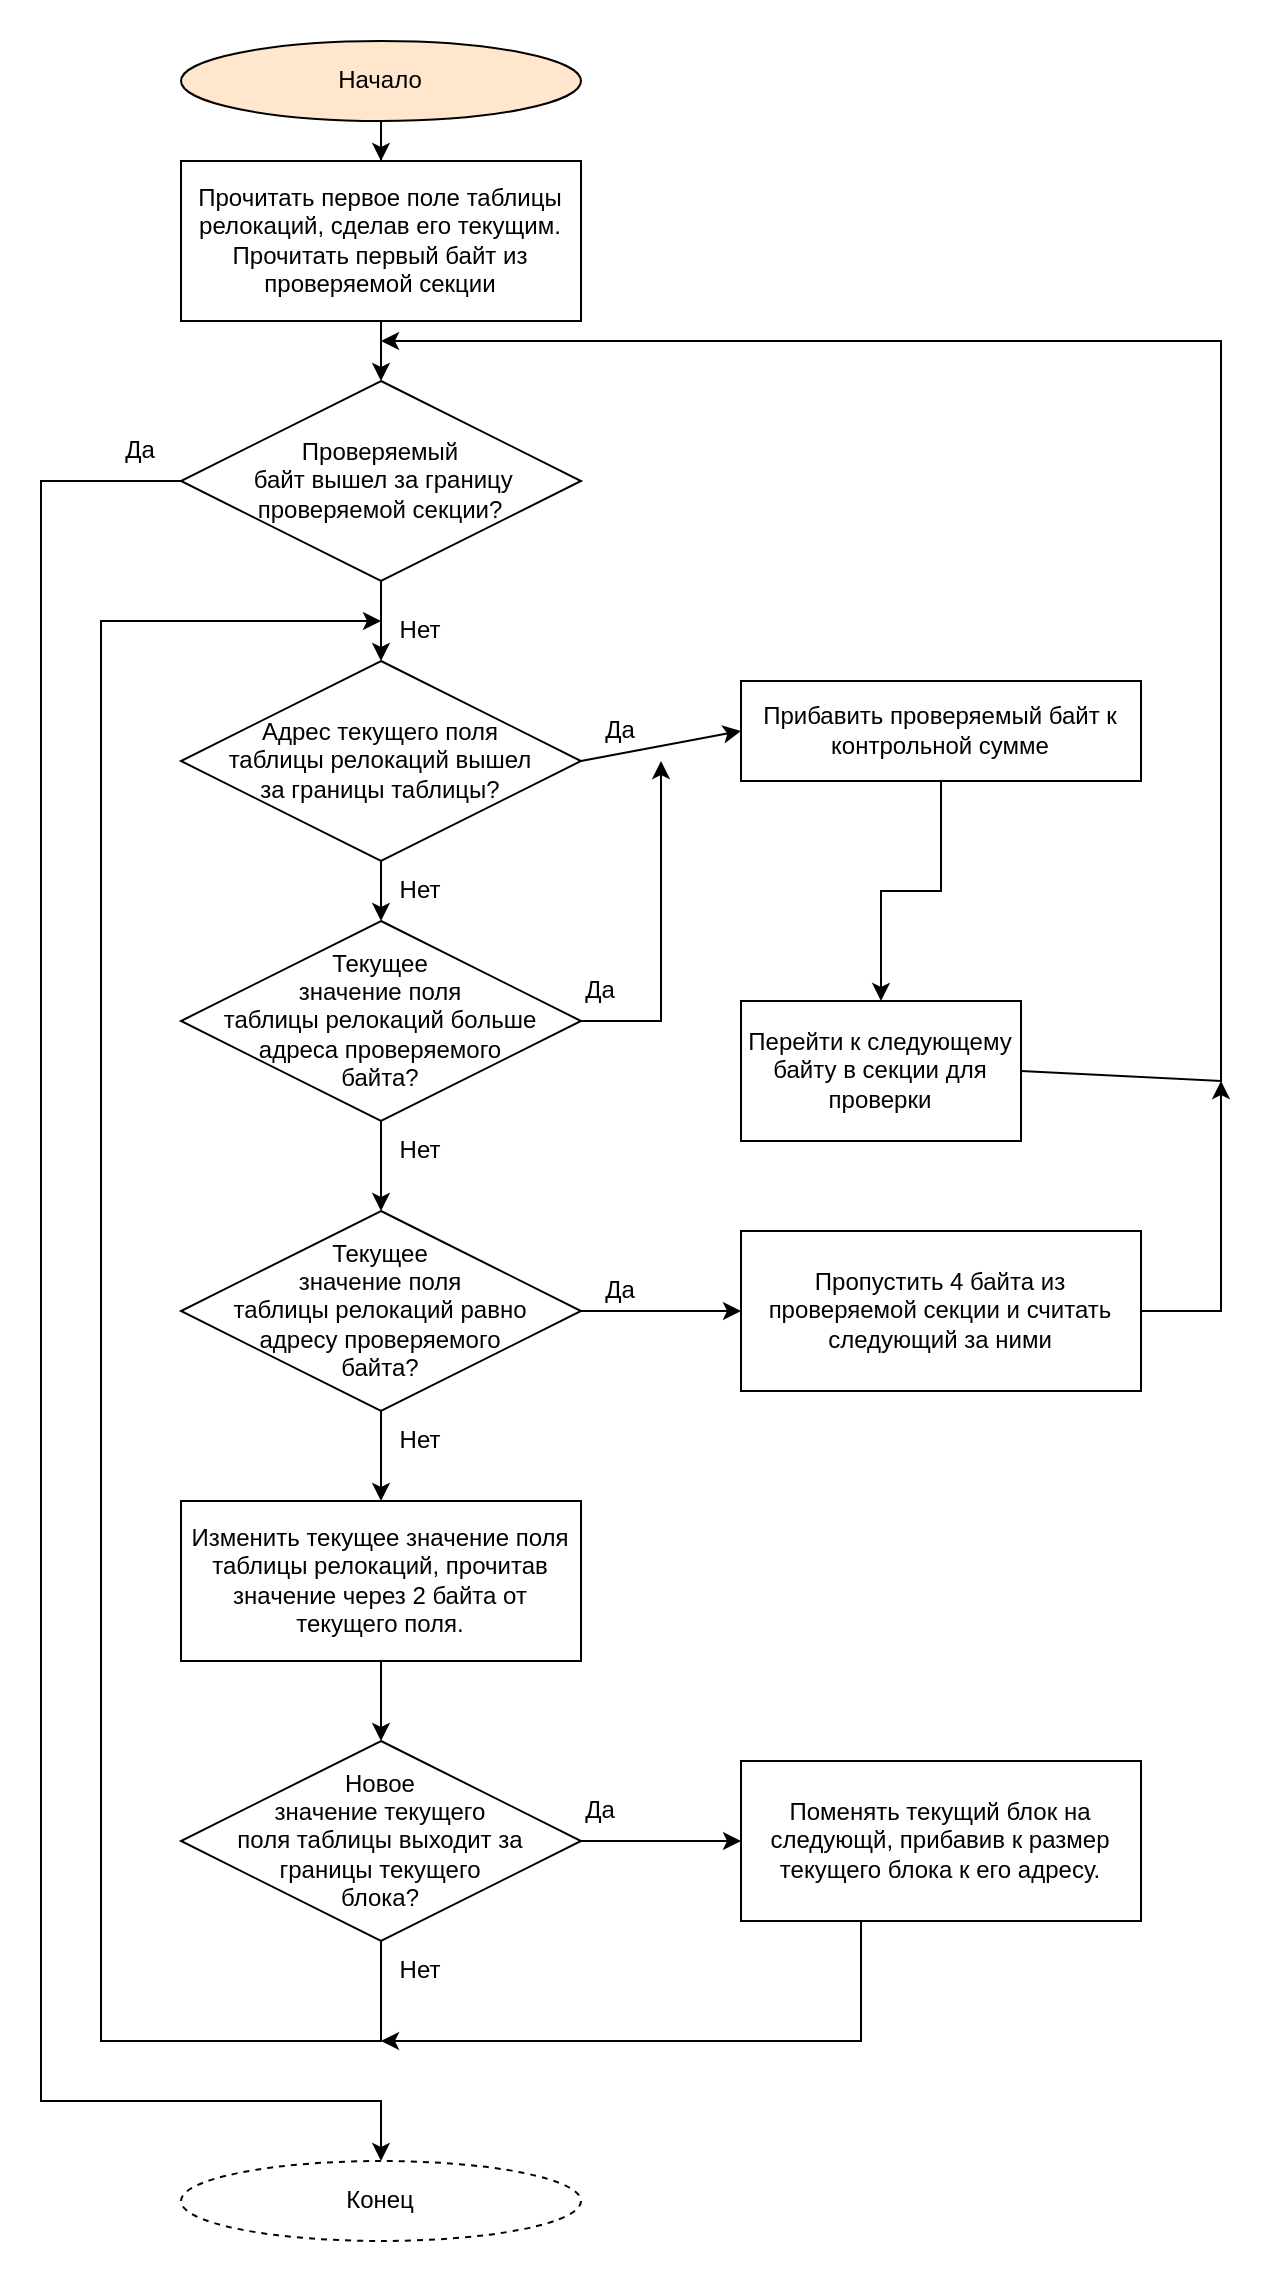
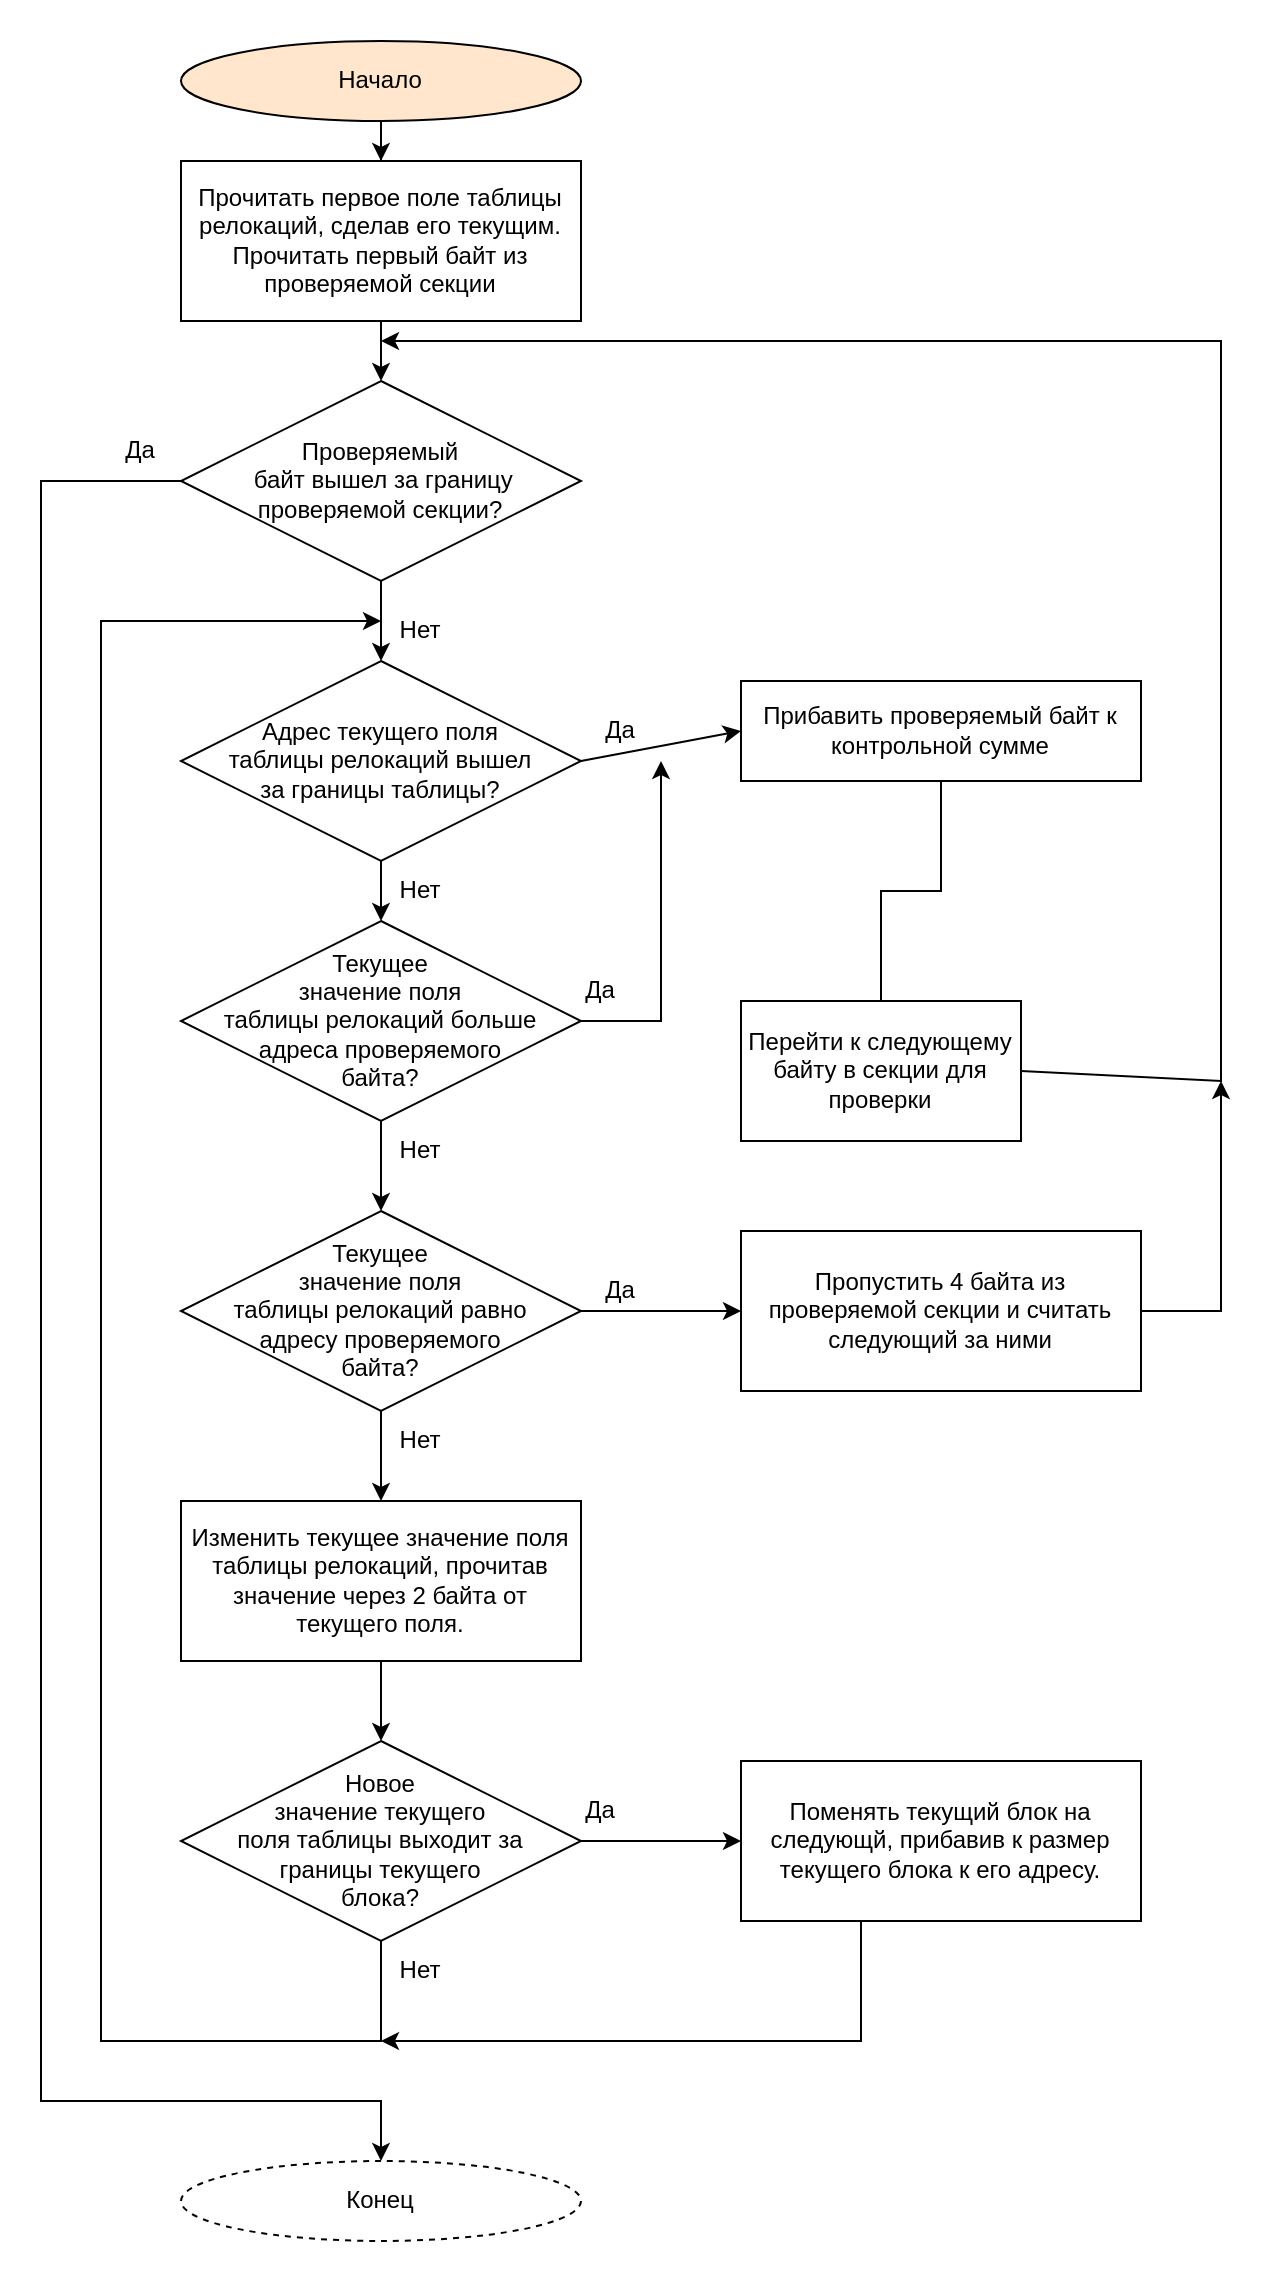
  <mxCell id="0" />
  <mxCell id="1" parent="0" />
  <mxCell id="2" value="" style="edgeStyle=orthogonalEdgeStyle;rounded=0;orthogonalLoop=1;jettySize=auto;html=1;" edge="1" parent="1" source="3" target="7"><mxGeometry relative="1" as="geometry" /></mxCell>
  <mxCell id="3" value="Адрес текущего поля &lt;br&gt;таблицы релокаций вышел &lt;br&gt;за границы таблицы?" style="rhombus;whiteSpace=wrap;html=1;" parent="1" vertex="1"><mxGeometry x="90" y="330" width="200" height="100" as="geometry" /></mxCell>
  <mxCell id="4" style="edgeStyle=orthogonalEdgeStyle;rounded=0;orthogonalLoop=1;jettySize=auto;html=1;entryX=0.5;entryY=0;entryDx=0;entryDy=0;" edge="1" parent="1" source="5" target="11"><mxGeometry relative="1" as="geometry" /></mxCell>
  <mxCell id="5" value="Текущее &lt;br&gt;значение поля &lt;br&gt;таблицы релокаций равно &lt;br&gt;адресу проверяемого &lt;br&gt;байта?" style="rhombus;whiteSpace=wrap;html=1;" parent="1" vertex="1"><mxGeometry x="90" y="605" width="200" height="100" as="geometry" /></mxCell>
  <mxCell id="6" value="" style="edgeStyle=orthogonalEdgeStyle;rounded=0;orthogonalLoop=1;jettySize=auto;html=1;" edge="1" parent="1" source="7" target="5"><mxGeometry relative="1" as="geometry" /></mxCell>
  <mxCell id="7" value="Текущее&lt;br style=&quot;border-color: var(--border-color);&quot;&gt;значение поля&lt;br style=&quot;border-color: var(--border-color);&quot;&gt;таблицы релокаций больше&lt;br style=&quot;border-color: var(--border-color);&quot;&gt;адреса проверяемого&lt;br style=&quot;border-color: var(--border-color);&quot;&gt;байта?" style="rhombus;whiteSpace=wrap;html=1;" parent="1" vertex="1"><mxGeometry x="90" y="460" width="200" height="100" as="geometry" /></mxCell>
  <mxCell id="8" value="" style="edgeStyle=orthogonalEdgeStyle;rounded=0;orthogonalLoop=1;jettySize=auto;html=1;fontFamily=Helvetica;fontSize=12;fontColor=default;" edge="1" parent="1" source="9" target="30"><mxGeometry relative="1" as="geometry" /></mxCell>
  <mxCell id="9" value="Новое &lt;br&gt;значение текущего &lt;br&gt;поля таблицы выходит за &lt;br&gt;границы текущего &lt;br&gt;блока?" style="rhombus;whiteSpace=wrap;html=1;" parent="1" vertex="1"><mxGeometry x="90" y="870" width="200" height="100" as="geometry" /></mxCell>
  <mxCell id="10" value="" style="edgeStyle=orthogonalEdgeStyle;rounded=0;orthogonalLoop=1;jettySize=auto;html=1;" edge="1" parent="1" source="11" target="9"><mxGeometry relative="1" as="geometry" /></mxCell>
  <mxCell id="11" value="Изменить текущее значение поля таблицы релокаций, прочитав значение через 2 байта от текущего поля." style="rounded=0;whiteSpace=wrap;html=1;" parent="1" vertex="1"><mxGeometry x="90" y="750" width="200" height="80" as="geometry" /></mxCell>
- <mxCell id="12" value="" style="edgeStyle=orthogonalEdgeStyle;rounded=0;orthogonalLoop=1;jettySize=auto;html=1;" edge="1" parent="1" source="13" target="14"><mxGeometry relative="1" as="geometry" /></mxCell>
+ <mxCell id="12" value="" style="edgeStyle=orthogonalEdgeStyle;rounded=0;orthogonalLoop=1;jettySize=auto;html=1;endArrow=none;" edge="1" parent="1" source="13" target="14"><mxGeometry relative="1" as="geometry" /></mxCell>
  <mxCell id="13" value="Прибавить проверяемый байт к контрольной сумме" style="rounded=0;whiteSpace=wrap;html=1;" parent="1" vertex="1"><mxGeometry x="370" y="340" width="200" height="50" as="geometry" /></mxCell>
  <mxCell id="14" value="Перейти к следующему байту в секции для проверки" style="rounded=0;whiteSpace=wrap;html=1;" parent="1" vertex="1"><mxGeometry x="370" y="500" width="140" height="70" as="geometry" /></mxCell>
  <mxCell id="15" value="" style="edgeStyle=orthogonalEdgeStyle;rounded=0;orthogonalLoop=1;jettySize=auto;html=1;" edge="1" parent="1" source="16" target="23"><mxGeometry relative="1" as="geometry" /></mxCell>
  <mxCell id="16" value="Прочитать первое поле таблицы релокаций, сделав его текущим.&lt;br&gt;Прочитать первый байт из проверяемой секции" style="rounded=0;whiteSpace=wrap;html=1;" vertex="1" parent="1"><mxGeometry x="90" y="80" width="200" height="80" as="geometry" /></mxCell>
  <mxCell id="17" value="Нет" style="text;html=1;strokeColor=none;fillColor=none;align=center;verticalAlign=middle;whiteSpace=wrap;rounded=0;" vertex="1" parent="1"><mxGeometry x="180" y="430" width="60" height="30" as="geometry" /></mxCell>
  <mxCell id="18" value="Нет" style="text;html=1;strokeColor=none;fillColor=none;align=center;verticalAlign=middle;whiteSpace=wrap;rounded=0;" vertex="1" parent="1"><mxGeometry x="180" y="560" width="60" height="30" as="geometry" /></mxCell>
  <mxCell id="19" value="Нет" style="text;html=1;strokeColor=none;fillColor=none;align=center;verticalAlign=middle;whiteSpace=wrap;rounded=0;" vertex="1" parent="1"><mxGeometry x="180" y="705" width="60" height="30" as="geometry" /></mxCell>
  <mxCell id="20" value="Нет" style="text;html=1;strokeColor=none;fillColor=none;align=center;verticalAlign=middle;whiteSpace=wrap;rounded=0;" vertex="1" parent="1"><mxGeometry x="180" y="970" width="60" height="30" as="geometry" /></mxCell>
  <mxCell id="21" value="" style="edgeStyle=orthogonalEdgeStyle;rounded=0;orthogonalLoop=1;jettySize=auto;html=1;" edge="1" parent="1" source="23" target="3"><mxGeometry relative="1" as="geometry" /></mxCell>
  <mxCell id="22" style="edgeStyle=orthogonalEdgeStyle;rounded=0;orthogonalLoop=1;jettySize=auto;html=1;exitX=0;exitY=0.5;exitDx=0;exitDy=0;entryX=0.5;entryY=0;entryDx=0;entryDy=0;" edge="1" parent="1" source="23" target="40"><mxGeometry relative="1" as="geometry"><mxPoint x="30" y="1150" as="targetPoint" /><Array as="points"><mxPoint x="20" y="240" /><mxPoint x="20" y="1050" /><mxPoint x="190" y="1050" /></Array></mxGeometry></mxCell>
  <mxCell id="23" value="Проверяемый&lt;br&gt;&amp;nbsp;байт вышел за границу проверяемой секции?" style="rhombus;whiteSpace=wrap;html=1;" vertex="1" parent="1"><mxGeometry x="90" y="190" width="200" height="100" as="geometry" /></mxCell>
  <mxCell id="24" value="Нет" style="text;html=1;strokeColor=none;fillColor=none;align=center;verticalAlign=middle;whiteSpace=wrap;rounded=0;" vertex="1" parent="1"><mxGeometry x="180" y="300" width="60" height="30" as="geometry" /></mxCell>
  <mxCell id="25" value="Да" style="text;html=1;strokeColor=none;fillColor=none;align=center;verticalAlign=middle;whiteSpace=wrap;rounded=0;" vertex="1" parent="1"><mxGeometry x="270" y="480" width="60" height="30" as="geometry" /></mxCell>
  <mxCell id="26" value="" style="endArrow=classic;html=1;rounded=0;exitX=1;exitY=0.5;exitDx=0;exitDy=0;entryX=0;entryY=0.5;entryDx=0;entryDy=0;" edge="1" parent="1" source="3" target="13"><mxGeometry width="50" height="50" relative="1" as="geometry"><mxPoint x="360" y="460" as="sourcePoint" /><mxPoint x="450" y="399" as="targetPoint" /><Array as="points" /></mxGeometry></mxCell>
  <mxCell id="27" value="Да" style="text;html=1;strokeColor=none;fillColor=none;align=center;verticalAlign=middle;whiteSpace=wrap;rounded=0;" vertex="1" parent="1"><mxGeometry x="280" y="350" width="60" height="30" as="geometry" /></mxCell>
  <mxCell id="28" value="" style="endArrow=classic;html=1;rounded=0;exitX=1;exitY=0.5;exitDx=0;exitDy=0;entryX=0;entryY=0.5;entryDx=0;entryDy=0;" edge="1" parent="1" source="5" target="34"><mxGeometry width="50" height="50" relative="1" as="geometry"><mxPoint x="310" y="750" as="sourcePoint" /><mxPoint x="370" y="720" as="targetPoint" /></mxGeometry></mxCell>
  <mxCell id="29" style="edgeStyle=orthogonalEdgeStyle;rounded=0;orthogonalLoop=1;jettySize=auto;html=1;exitX=0.5;exitY=1;exitDx=0;exitDy=0;" edge="1" parent="1" source="30"><mxGeometry relative="1" as="geometry"><mxPoint x="190" y="1020" as="targetPoint" /><mxPoint x="430" y="1040" as="sourcePoint" /><Array as="points"><mxPoint x="430" y="1020" /></Array></mxGeometry></mxCell>
  <mxCell id="30" value="Поменять текущий блок на следующй, прибавив к размер текущего блока к его адресу." style="rounded=0;whiteSpace=wrap;html=1;" vertex="1" parent="1"><mxGeometry x="370" y="880" width="200" height="80" as="geometry" /></mxCell>
  <mxCell id="31" value="Да" style="text;html=1;strokeColor=none;fillColor=none;align=center;verticalAlign=middle;whiteSpace=wrap;rounded=0;" vertex="1" parent="1"><mxGeometry x="270" y="890" width="60" height="30" as="geometry" /></mxCell>
  <mxCell id="32" value="Да" style="text;html=1;strokeColor=none;fillColor=none;align=center;verticalAlign=middle;whiteSpace=wrap;rounded=0;" vertex="1" parent="1"><mxGeometry x="280" y="630" width="60" height="30" as="geometry" /></mxCell>
  <mxCell id="33" value="" style="endArrow=classic;html=1;rounded=0;exitX=0.5;exitY=1;exitDx=0;exitDy=0;" edge="1" parent="1" source="9"><mxGeometry width="50" height="50" relative="1" as="geometry"><mxPoint x="120" y="1130" as="sourcePoint" /><mxPoint x="190" y="310" as="targetPoint" /><Array as="points"><mxPoint x="190" y="1020" /><mxPoint x="50" y="1020" /><mxPoint x="50" y="310" /></Array></mxGeometry></mxCell>
  <mxCell id="34" value="Пропустить 4 байта из проверяемой секции и считать следующий за ними" style="rounded=0;whiteSpace=wrap;html=1;" vertex="1" parent="1"><mxGeometry x="370" y="615" width="200" height="80" as="geometry" /></mxCell>
  <mxCell id="35" value="" style="endArrow=classic;html=1;rounded=0;exitX=1;exitY=0.5;exitDx=0;exitDy=0;" edge="1" parent="1" source="14"><mxGeometry width="50" height="50" relative="1" as="geometry"><mxPoint x="630" y="530" as="sourcePoint" /><mxPoint x="190" y="170" as="targetPoint" /><Array as="points"><mxPoint x="610" y="540" /><mxPoint x="610" y="170" /></Array></mxGeometry></mxCell>
  <mxCell id="36" value="" style="endArrow=classic;html=1;rounded=0;exitX=1;exitY=0.5;exitDx=0;exitDy=0;" edge="1" parent="1" source="34"><mxGeometry width="50" height="50" relative="1" as="geometry"><mxPoint x="590" y="720" as="sourcePoint" /><mxPoint x="610" y="540" as="targetPoint" /><Array as="points"><mxPoint x="610" y="655" /></Array></mxGeometry></mxCell>
  <mxCell id="37" value="" style="endArrow=classic;html=1;rounded=0;exitX=1;exitY=0.5;exitDx=0;exitDy=0;" edge="1" parent="1" source="7"><mxGeometry width="50" height="50" relative="1" as="geometry"><mxPoint x="310" y="640" as="sourcePoint" /><mxPoint x="330" y="380" as="targetPoint" /><Array as="points"><mxPoint x="330" y="510" /></Array></mxGeometry></mxCell>
  <mxCell id="38" value="" style="edgeStyle=orthogonalEdgeStyle;rounded=0;orthogonalLoop=1;jettySize=auto;html=1;" edge="1" parent="1" source="39" target="16"><mxGeometry relative="1" as="geometry" /></mxCell>
  <mxCell id="39" value="Начало" style="ellipse;whiteSpace=wrap;html=1;fillColor=#ffe6cc;" vertex="1" parent="1"><mxGeometry x="90" width="200" height="40" as="geometry" y="20" /></mxCell>
  <mxCell id="40" value="Конец" style="ellipse;whiteSpace=wrap;html=1;dashed=1;" vertex="1" parent="1"><mxGeometry x="90" y="1080" width="200" height="40" as="geometry" /></mxCell>
  <mxCell id="41" value="Да" style="text;html=1;strokeColor=none;fillColor=none;align=center;verticalAlign=middle;whiteSpace=wrap;rounded=0;" vertex="1" parent="1"><mxGeometry x="40" y="210" width="60" height="30" as="geometry" /></mxCell>
